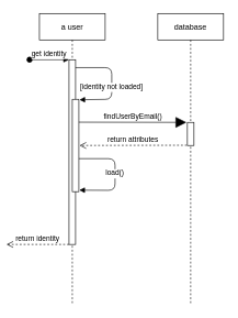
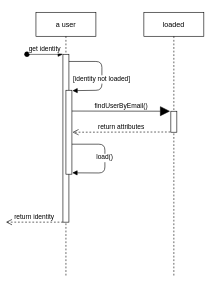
  <mxCell id="0" />
  <mxCell id="1" parent="0" />
  <mxCell id="2" value="a user" style="shape=umlLifeline;perimeter=lifelinePerimeter;container=1;collapsible=0;recursiveResize=0;rounded=0;shadow=0;strokeWidth=1;" parent="1" vertex="1"><mxGeometry x="20" y="20" width="100" height="440" as="geometry" /></mxCell>
  <mxCell id="3" value="" style="points=[];perimeter=orthogonalPerimeter;rounded=0;shadow=0;strokeWidth=1;" parent="2" vertex="1"><mxGeometry x="45" y="70" width="10" height="280" as="geometry" /></mxCell>
  <mxCell id="4" value="get identity" style="verticalAlign=bottom;startArrow=oval;endArrow=block;startSize=8;shadow=0;strokeWidth=1;" parent="2" target="3" edge="1"><mxGeometry relative="1" as="geometry"><mxPoint x="-15" y="70" as="sourcePoint" /></mxGeometry></mxCell>
  <mxCell id="5" value="" style="points=[];perimeter=orthogonalPerimeter;rounded=0;shadow=0;strokeWidth=1;" parent="2" vertex="1"><mxGeometry x="50" y="130" width="10" height="140" as="geometry" /></mxCell>
  <mxCell id="6" value="[identity not loaded]" style="verticalAlign=bottom;endArrow=block;entryX=1.086;entryY=0.005;shadow=0;strokeWidth=1;entryDx=0;entryDy=0;entryPerimeter=0;" parent="2" target="5" edge="1"><mxGeometry x="0.222" relative="1" as="geometry"><mxPoint x="55" y="82" as="sourcePoint" /><Array as="points"><mxPoint x="110" y="82" /><mxPoint x="110" y="130" /></Array><mxPoint as="offset" /></mxGeometry></mxCell>
  <mxCell id="7" value="return identity" style="html=1;verticalAlign=bottom;endArrow=open;dashed=1;endSize=8;sourcePerimeterSpacing=8;targetPerimeterSpacing=8;" edge="1" parent="2"><mxGeometry relative="1" as="geometry"><mxPoint x="45" y="350" as="sourcePoint" /><mxPoint x="-50" y="350" as="targetPoint" /></mxGeometry></mxCell>
- <mxCell id="8" value="database" style="shape=umlLifeline;perimeter=lifelinePerimeter;container=1;collapsible=0;recursiveResize=0;rounded=0;shadow=0;strokeWidth=1;" parent="1" vertex="1"><mxGeometry x="200" y="20" width="100" height="440" as="geometry" /></mxCell>
+ <mxCell id="8" value="loaded" style="shape=umlLifeline;perimeter=lifelinePerimeter;container=1;collapsible=0;recursiveResize=0;rounded=0;shadow=0;strokeWidth=1;" parent="1" vertex="1"><mxGeometry x="200" y="20" width="100" height="440" as="geometry" /></mxCell>
  <mxCell id="9" value="" style="points=[];perimeter=orthogonalPerimeter;rounded=0;shadow=0;strokeWidth=1;" parent="8" vertex="1"><mxGeometry x="45" y="165" width="10" height="35" as="geometry" /></mxCell>
  <mxCell id="10" value="findUserByEmail()" style="html=1;verticalAlign=bottom;endArrow=block;startSize=14;endSize=14;sourcePerimeterSpacing=8;targetPerimeterSpacing=8;entryX=-0.133;entryY=0;entryDx=0;entryDy=0;entryPerimeter=0;" edge="1" parent="1" target="9"><mxGeometry width="80" relative="1" as="geometry"><mxPoint x="80" y="184.71" as="sourcePoint" /><mxPoint x="240" y="184.71" as="targetPoint" /></mxGeometry></mxCell>
  <mxCell id="11" value="return attributes" style="html=1;verticalAlign=bottom;endArrow=open;dashed=1;endSize=8;sourcePerimeterSpacing=8;targetPerimeterSpacing=8;exitX=-0.083;exitY=0.99;exitDx=0;exitDy=0;exitPerimeter=0;" edge="1" parent="1" source="9"><mxGeometry relative="1" as="geometry"><mxPoint x="230" y="220" as="sourcePoint" /><mxPoint x="81" y="220" as="targetPoint" /></mxGeometry></mxCell>
  <mxCell id="12" value="load()" style="verticalAlign=bottom;endArrow=block;entryX=1.063;entryY=0.984;shadow=0;strokeWidth=1;entryDx=0;entryDy=0;entryPerimeter=0;" edge="1" parent="1" target="5"><mxGeometry x="0.092" relative="1" as="geometry"><mxPoint x="80" y="240" as="sourcePoint" /><mxPoint x="85.86" y="288.8" as="targetPoint" /><Array as="points"><mxPoint x="135" y="240" /><mxPoint x="135" y="288" /></Array><mxPoint as="offset" /></mxGeometry></mxCell>
